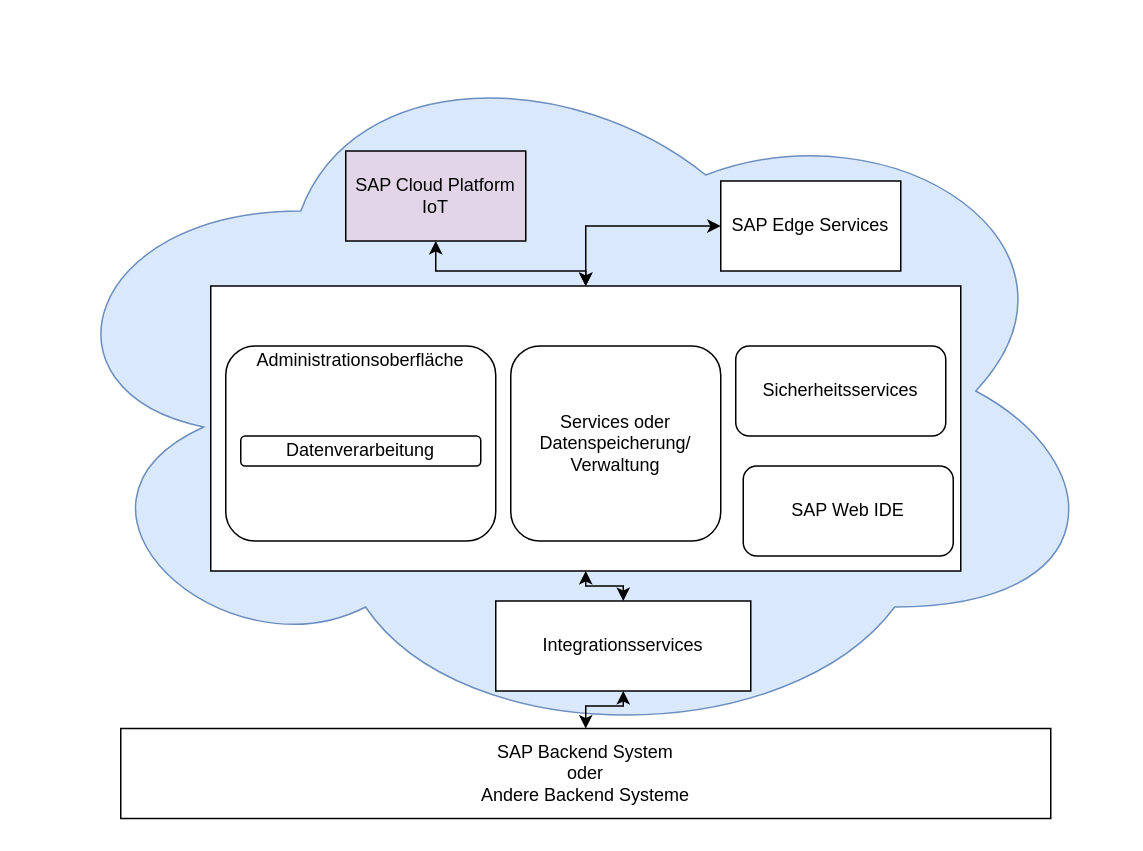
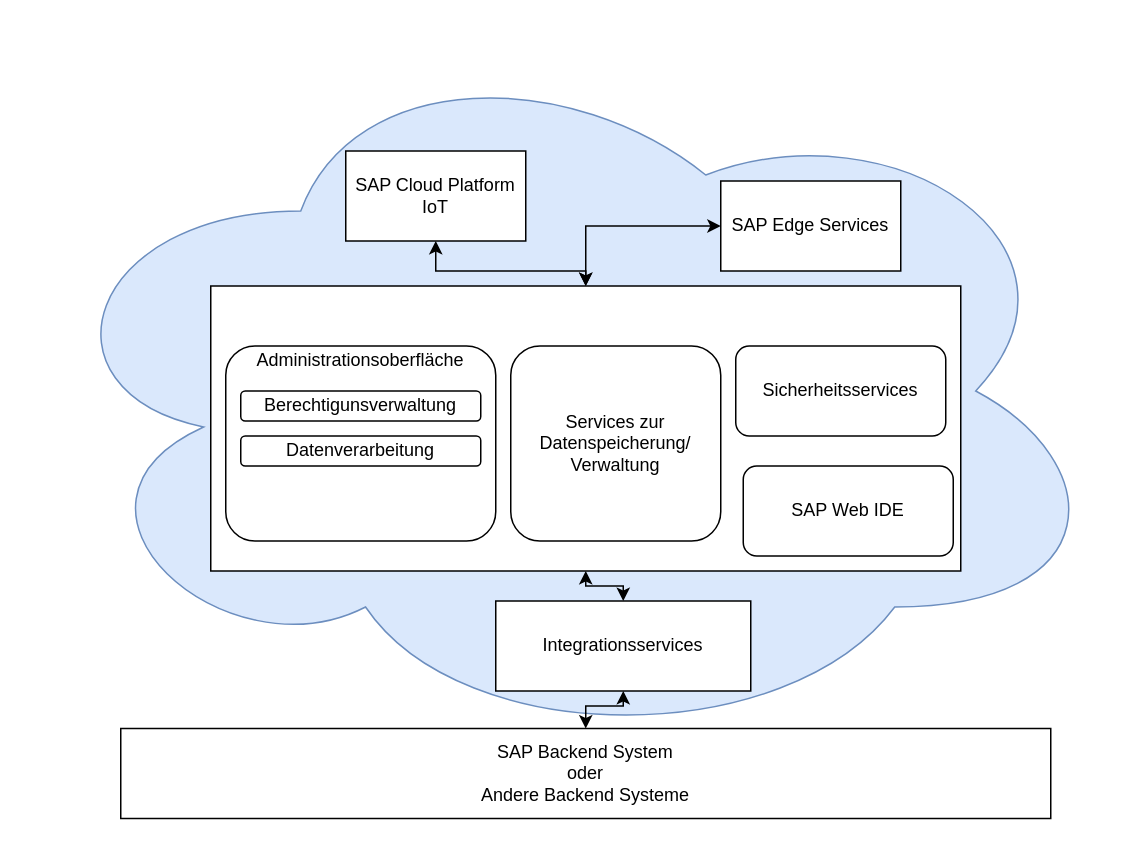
  <mxCell id="0" />
  <mxCell id="1" parent="0" />
  <mxCell id="2" value="" style="ellipse;shape=cloud;whiteSpace=wrap;html=1;fillColor=#dae8fc;strokeColor=#6c8ebf;" parent="1" vertex="1"><mxGeometry x="20" y="20" width="720" height="480" as="geometry" /></mxCell>
  <mxCell id="3" style="edgeStyle=orthogonalEdgeStyle;rounded=0;orthogonalLoop=1;jettySize=auto;html=1;exitX=0;exitY=0.5;exitDx=0;exitDy=0;entryX=0.5;entryY=0;entryDx=0;entryDy=0;startArrow=classic;startFill=1;" parent="1" source="4" target="10" edge="1"><mxGeometry relative="1" as="geometry" /></mxCell>
  <mxCell id="4" value="SAP Edge Services" style="rounded=0;whiteSpace=wrap;html=1;" parent="1" vertex="1"><mxGeometry x="480" y="120" width="120" height="60" as="geometry" /></mxCell>
  <mxCell id="5" style="edgeStyle=orthogonalEdgeStyle;rounded=0;orthogonalLoop=1;jettySize=auto;html=1;exitX=0.5;exitY=1;exitDx=0;exitDy=0;startArrow=classic;startFill=1;" parent="1" source="6" target="10" edge="1"><mxGeometry relative="1" as="geometry"><Array as="points"><mxPoint x="290" y="180" /><mxPoint x="390" y="180" /></Array></mxGeometry></mxCell>
- <mxCell id="6" value="SAP Cloud Platform IoT" style="rounded=0;whiteSpace=wrap;html=1;fillColor=#e1d5e7;" parent="1" vertex="1"><mxGeometry x="230" y="100" width="120" height="60" as="geometry" /></mxCell>
+ <mxCell id="6" value="SAP Cloud Platform IoT" style="rounded=0;whiteSpace=wrap;html=1;" parent="1" vertex="1"><mxGeometry x="230" y="100" width="120" height="60" as="geometry" /></mxCell>
  <mxCell id="7" style="edgeStyle=orthogonalEdgeStyle;rounded=0;orthogonalLoop=1;jettySize=auto;html=1;exitX=0.5;exitY=0;exitDx=0;exitDy=0;startArrow=classic;startFill=1;" parent="1" source="8" target="11" edge="1"><mxGeometry relative="1" as="geometry"><Array as="points"><mxPoint x="390" y="470" /><mxPoint x="415" y="470" /></Array></mxGeometry></mxCell>
  <mxCell id="8" value="&lt;div&gt;SAP Backend System &lt;br&gt;&lt;/div&gt;&lt;div&gt;oder&lt;/div&gt;&lt;div&gt;Andere Backend Systeme&lt;br&gt;&lt;/div&gt;" style="rounded=0;whiteSpace=wrap;html=1;" parent="1" vertex="1"><mxGeometry x="80" y="485" width="620" height="60" as="geometry" /></mxCell>
  <mxCell id="9" style="edgeStyle=orthogonalEdgeStyle;rounded=0;orthogonalLoop=1;jettySize=auto;html=1;exitX=0.5;exitY=1;exitDx=0;exitDy=0;entryX=0.5;entryY=0;entryDx=0;entryDy=0;startArrow=classic;startFill=1;" parent="1" source="10" target="11" edge="1"><mxGeometry relative="1" as="geometry"><Array as="points"><mxPoint x="390" y="390" /><mxPoint x="415" y="390" /></Array></mxGeometry></mxCell>
  <mxCell id="10" value="" style="rounded=0;whiteSpace=wrap;html=1;" parent="1" vertex="1"><mxGeometry x="140" y="190" width="500" height="190" as="geometry" /></mxCell>
  <mxCell id="11" value="Integrationsservices" style="rounded=0;whiteSpace=wrap;html=1;" parent="1" vertex="1"><mxGeometry x="330" y="400" width="170" height="60" as="geometry" /></mxCell>
  <mxCell id="12" value="" style="rounded=1;whiteSpace=wrap;html=1;" parent="1" vertex="1"><mxGeometry x="150" y="230" width="180" height="130" as="geometry" /></mxCell>
- <mxCell id="13" value="&lt;div&gt;Services oder Datenspeicherung/&lt;/div&gt;&lt;div&gt;Verwaltung&lt;/div&gt;" style="rounded=1;whiteSpace=wrap;html=1;" parent="1" vertex="1"><mxGeometry x="340" y="230" width="140" height="130" as="geometry" /></mxCell>
+ <mxCell id="13" value="&lt;div&gt;Services zur Datenspeicherung/&lt;/div&gt;&lt;div&gt;Verwaltung&lt;/div&gt;" style="rounded=1;whiteSpace=wrap;html=1;" parent="1" vertex="1"><mxGeometry x="340" y="230" width="140" height="130" as="geometry" /></mxCell>
  <mxCell id="14" value="Sicherheitsservices" style="rounded=1;whiteSpace=wrap;html=1;" parent="1" vertex="1"><mxGeometry x="490" y="230" width="140" height="60" as="geometry" /></mxCell>
  <mxCell id="15" value="SAP Web IDE" style="rounded=1;whiteSpace=wrap;html=1;" parent="1" vertex="1"><mxGeometry x="495" y="310" width="140" height="60" as="geometry" /></mxCell>
  <mxCell id="16" value="&lt;div&gt;Administrationsoberfläche&lt;br&gt;&lt;/div&gt;" style="text;html=1;strokeColor=none;fillColor=none;align=center;verticalAlign=middle;whiteSpace=wrap;rounded=0;" parent="1" vertex="1"><mxGeometry x="150" y="230" width="180" height="20" as="geometry" /></mxCell>
+ <mxCell id="17" value="Berechtigunsverwaltung" style="rounded=1;whiteSpace=wrap;html=1;" parent="1" vertex="1"><mxGeometry x="160" y="260" width="160" height="20" as="geometry" /></mxCell>
  <mxCell id="18" value="Datenverarbeitung" style="rounded=1;whiteSpace=wrap;html=1;" parent="1" vertex="1"><mxGeometry x="160" y="290" width="160" height="20" as="geometry" /></mxCell>
